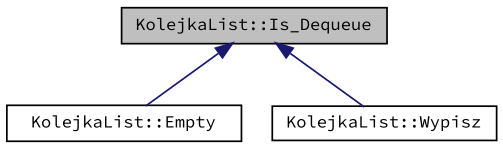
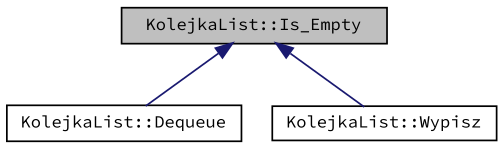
  digraph {
    fontname="Source Code Pro"
    rankdir=TB
    node [color=black fillcolor=white fontname="Source Code Pro" fontsize=10 shape=record style=filled]
    edge [color=midnightblue dir=back fontname="Source Code Pro" fontsize=10 labelfontname=Helvetica labelfontsize=10 style=solid]
-   n1 [fillcolor=grey75 fontcolor=black height=0.2 label="KolejkaList::Is_Dequeue" width=0.4]
-   n2 [height=0.2 label="KolejkaList::Empty" width=0.4]
+   n1 [fillcolor=grey75 fontcolor=black height=0.2 label="KolejkaList::Is_Empty" width=0.4]
+   n2 [height=0.2 label="KolejkaList::Dequeue" width=0.4]
    n3 [height=0.2 label="KolejkaList::Wypisz" width=0.4]
    n1 -> n2
    n1 -> n3
  }
